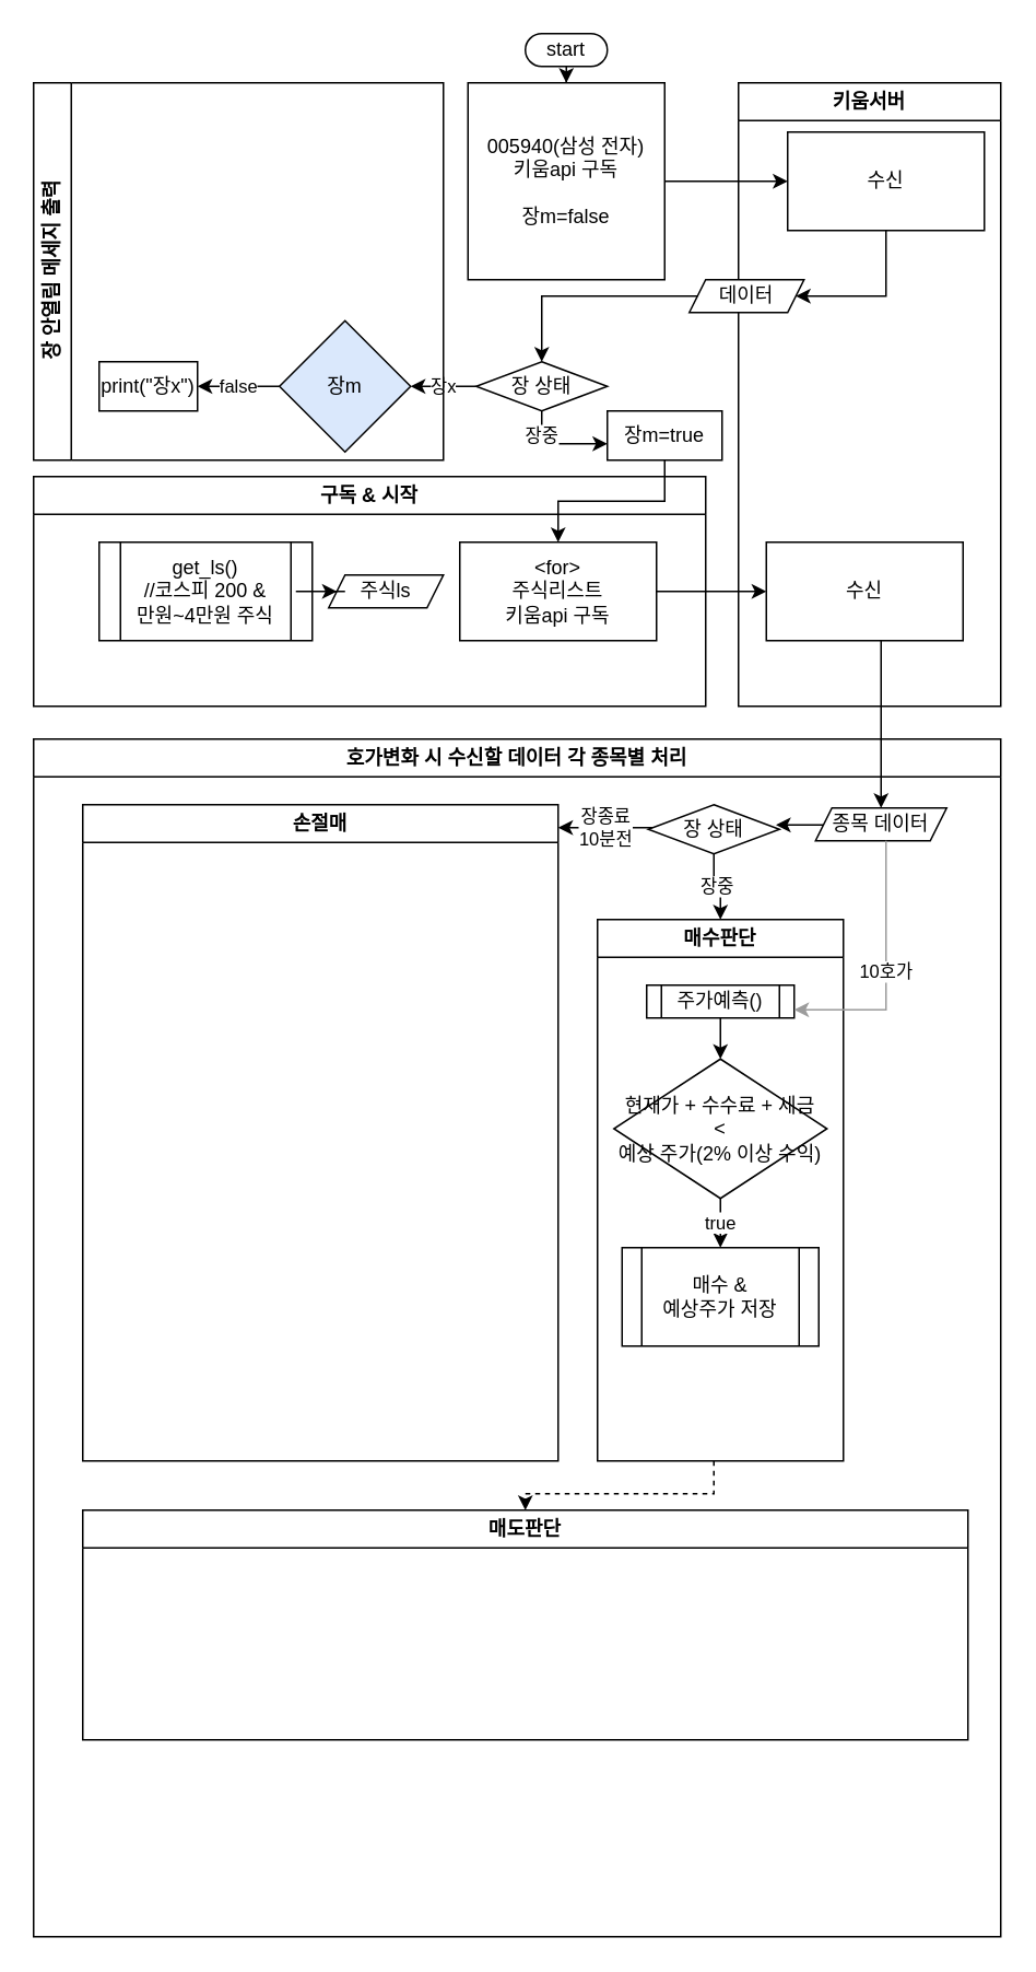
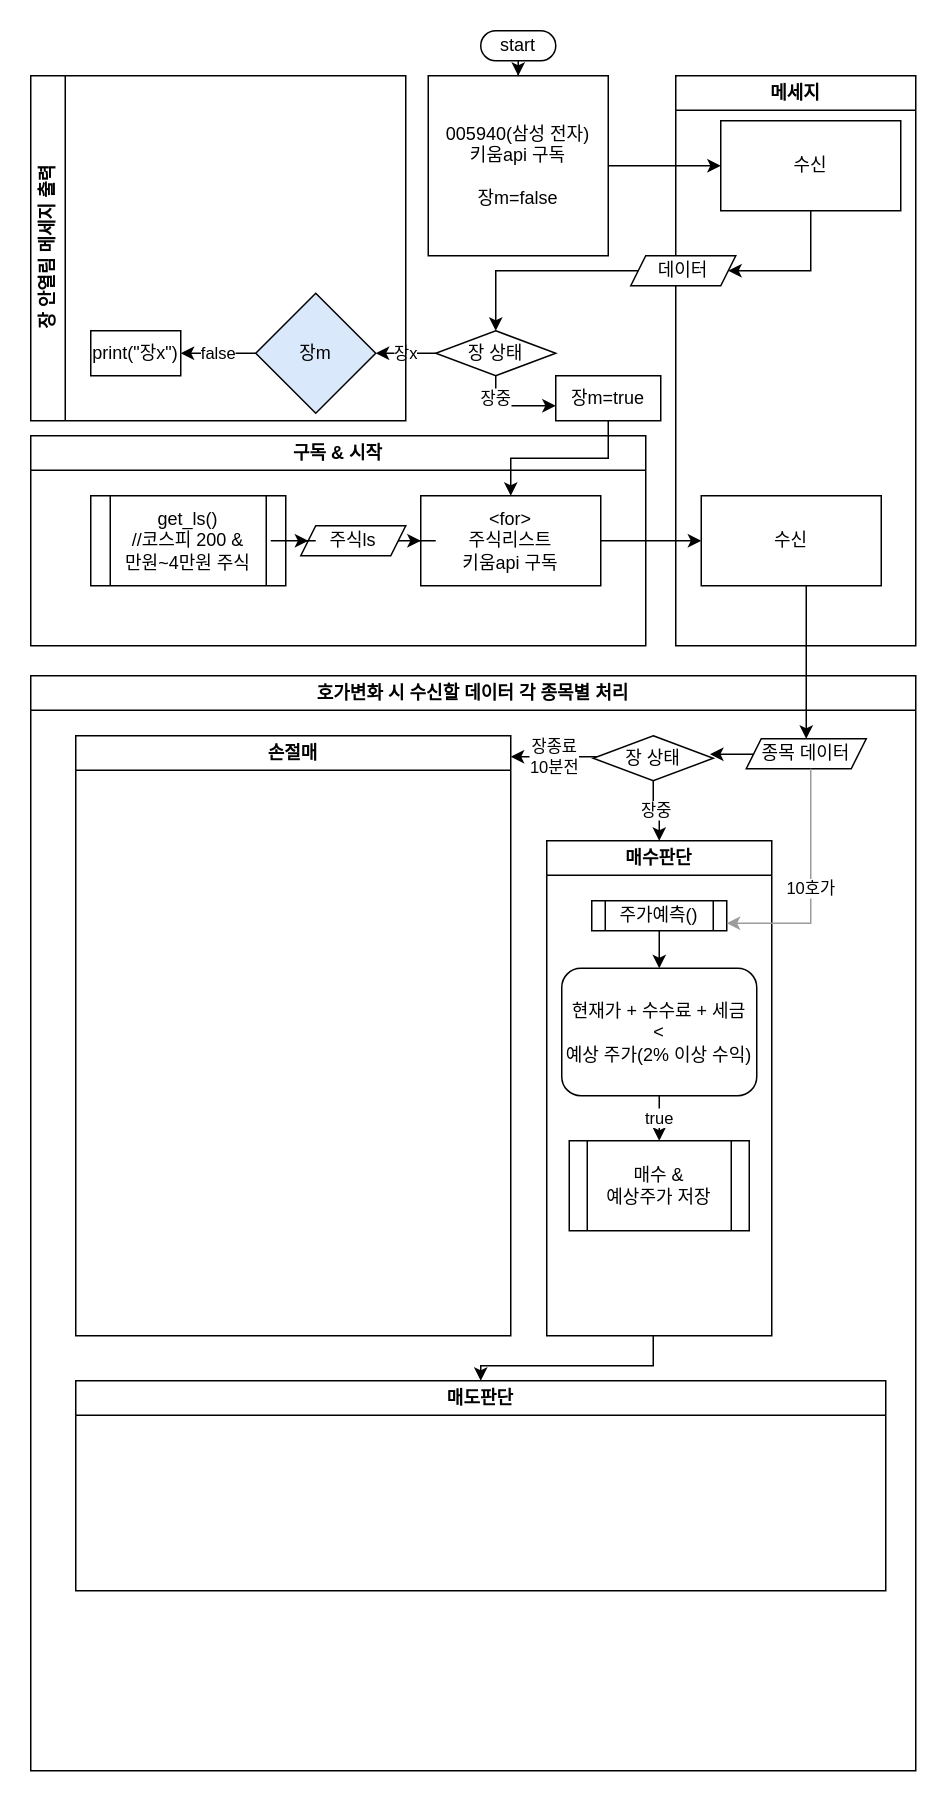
  <mxCell id="0" />
  <mxCell id="1" parent="0" />
  <mxCell id="2" style="edgeStyle=orthogonalEdgeStyle;rounded=0;orthogonalLoop=1;jettySize=auto;html=1;entryX=0.5;entryY=0;entryDx=0;entryDy=0;" parent="1" source="3" target="5" edge="1"><mxGeometry relative="1" as="geometry"><mxPoint x="345" y="110" as="targetPoint" /></mxGeometry></mxCell>
  <mxCell id="3" value="start" style="rounded=1;whiteSpace=wrap;html=1;arcSize=50;" parent="1" vertex="1"><mxGeometry x="320" width="50" height="20" as="geometry" y="20" /></mxCell>
  <mxCell id="4" style="edgeStyle=orthogonalEdgeStyle;rounded=0;orthogonalLoop=1;jettySize=auto;html=1;entryX=0;entryY=0.5;entryDx=0;entryDy=0;" parent="1" source="5" target="8" edge="1"><mxGeometry relative="1" as="geometry"><mxPoint x="470" y="140" as="targetPoint" /><Array as="points"><mxPoint x="480" y="110" /></Array></mxGeometry></mxCell>
  <mxCell id="5" value="005940(삼성 전자)&lt;br&gt;키움api 구독&lt;br&gt;&lt;br&gt;장m=false" style="rounded=0;whiteSpace=wrap;html=1;" parent="1" vertex="1"><mxGeometry x="285" y="50" width="120" height="120" as="geometry" /></mxCell>
- <mxCell id="6" value="키움서버" style="swimlane;whiteSpace=wrap;html=1;" parent="1" vertex="1"><mxGeometry x="450" y="50" width="160" height="380" as="geometry" /></mxCell>
+ <mxCell id="6" value="메세지" style="swimlane;whiteSpace=wrap;html=1;" parent="1" vertex="1"><mxGeometry x="450" y="50" width="160" height="380" as="geometry" /></mxCell>
  <mxCell id="7" style="edgeStyle=orthogonalEdgeStyle;rounded=0;orthogonalLoop=1;jettySize=auto;html=1;entryX=1;entryY=0.5;entryDx=0;entryDy=0;" parent="6" source="8" target="9" edge="1"><mxGeometry relative="1" as="geometry"><mxPoint x="50" y="130" as="targetPoint" /><Array as="points"><mxPoint x="90" y="130" /></Array></mxGeometry></mxCell>
  <mxCell id="8" value="수신" style="rounded=0;whiteSpace=wrap;html=1;" parent="6" vertex="1"><mxGeometry x="30" y="30" width="120" height="60" as="geometry" /></mxCell>
  <mxCell id="9" value="데이터" style="shape=parallelogram;perimeter=parallelogramPerimeter;whiteSpace=wrap;html=1;fixedSize=1;size=10;" parent="6" vertex="1"><mxGeometry x="-30" y="120" width="70" height="20" as="geometry" /></mxCell>
  <mxCell id="10" value="수신" style="rounded=0;whiteSpace=wrap;html=1;" parent="6" vertex="1"><mxGeometry x="17" y="280" width="120" height="60" as="geometry" /></mxCell>
  <mxCell id="11" value="장중" style="edgeStyle=orthogonalEdgeStyle;rounded=0;orthogonalLoop=1;jettySize=auto;html=1;" parent="1" source="13" target="44" edge="1"><mxGeometry x="-0.5" relative="1" as="geometry"><mxPoint x="360" y="270" as="targetPoint" /><Array as="points"><mxPoint x="330" y="270" /></Array><mxPoint as="offset" /></mxGeometry></mxCell>
  <mxCell id="12" value="장x" style="edgeStyle=orthogonalEdgeStyle;rounded=0;orthogonalLoop=1;jettySize=auto;html=1;entryX=1;entryY=0.5;entryDx=0;entryDy=0;" parent="1" source="13" target="17" edge="1"><mxGeometry relative="1" as="geometry"><mxPoint x="230" y="235" as="targetPoint" /></mxGeometry></mxCell>
  <mxCell id="13" value="장 상태" style="rhombus;whiteSpace=wrap;html=1;" parent="1" vertex="1"><mxGeometry x="290" y="220" width="80" height="30" as="geometry" /></mxCell>
  <mxCell id="14" style="edgeStyle=orthogonalEdgeStyle;rounded=0;orthogonalLoop=1;jettySize=auto;html=1;entryX=0.5;entryY=0;entryDx=0;entryDy=0;" parent="1" source="9" target="13" edge="1"><mxGeometry relative="1" as="geometry"><mxPoint x="340" y="270" as="targetPoint" /></mxGeometry></mxCell>
  <mxCell id="15" style="edgeStyle=orthogonalEdgeStyle;rounded=0;orthogonalLoop=1;jettySize=auto;html=1;entryX=0;entryY=0.5;entryDx=0;entryDy=0;" parent="1" source="36" target="10" edge="1"><mxGeometry relative="1" as="geometry"><mxPoint x="450" y="320" as="targetPoint" /></mxGeometry></mxCell>
  <mxCell id="16" value="false" style="edgeStyle=orthogonalEdgeStyle;rounded=0;orthogonalLoop=1;jettySize=auto;html=1;entryX=1;entryY=0.5;entryDx=0;entryDy=0;" parent="1" source="17" target="42" edge="1"><mxGeometry relative="1" as="geometry"><mxPoint x="120" y="235" as="targetPoint" /><Array as="points" /></mxGeometry></mxCell>
  <mxCell id="17" value="장m" style="rhombus;whiteSpace=wrap;html=1;fillColor=#dae8fc;" parent="1" vertex="1"><mxGeometry x="170" y="195" width="80" height="80" as="geometry" /></mxCell>
  <mxCell id="18" value="호가변화 시 수신할 데이터 각 종목별&amp;nbsp;처리" style="swimlane;whiteSpace=wrap;html=1;" parent="1" vertex="1"><mxGeometry x="20" y="450" width="590" height="730" as="geometry" /></mxCell>
  <mxCell id="19" style="edgeStyle=orthogonalEdgeStyle;rounded=0;orthogonalLoop=1;jettySize=auto;html=1;entryX=0.973;entryY=0.41;entryDx=0;entryDy=0;entryPerimeter=0;" parent="18" target="22" edge="1"><mxGeometry relative="1" as="geometry"><mxPoint x="460" y="53" as="targetPoint" /><mxPoint x="530" y="52.3" as="sourcePoint" /><Array as="points"><mxPoint x="453" y="53" /></Array></mxGeometry></mxCell>
  <mxCell id="20" value="종목 데이터" style="shape=parallelogram;perimeter=parallelogramPerimeter;whiteSpace=wrap;html=1;fixedSize=1;size=10;" parent="18" vertex="1"><mxGeometry x="477" y="42" width="80" height="20" as="geometry" /></mxCell>
  <mxCell id="21" value="장종료&lt;br&gt;10분전" style="edgeStyle=orthogonalEdgeStyle;rounded=0;orthogonalLoop=1;jettySize=auto;html=1;" parent="18" source="22" edge="1"><mxGeometry x="0.009" relative="1" as="geometry"><mxPoint x="320" y="54" as="targetPoint" /><Array as="points"><mxPoint x="350" y="54" /><mxPoint x="350" y="54" /></Array><mxPoint as="offset" /></mxGeometry></mxCell>
  <mxCell id="22" value="장 상태" style="rhombus;whiteSpace=wrap;html=1;" parent="18" vertex="1"><mxGeometry x="375" y="40" width="80" height="30" as="geometry" /></mxCell>
  <mxCell id="23" value="손절매" style="swimlane;whiteSpace=wrap;html=1;" parent="18" vertex="1"><mxGeometry x="30" y="40" width="290" height="400" as="geometry" /></mxCell>
- <mxCell id="24" style="edgeStyle=orthogonalEdgeStyle;rounded=0;orthogonalLoop=1;jettySize=auto;html=1;dashed=1;" parent="18" source="25" target="33" edge="1"><mxGeometry relative="1" as="geometry"><Array as="points"><mxPoint x="415" y="460" /><mxPoint x="300" y="460" /></Array></mxGeometry></mxCell>
+ <mxCell id="24" style="edgeStyle=orthogonalEdgeStyle;rounded=0;orthogonalLoop=1;jettySize=auto;html=1;" parent="18" source="25" target="33" edge="1"><mxGeometry relative="1" as="geometry"><Array as="points"><mxPoint x="415" y="460" /><mxPoint x="300" y="460" /></Array></mxGeometry></mxCell>
  <mxCell id="25" value="매수판단" style="swimlane;whiteSpace=wrap;html=1;" parent="18" vertex="1"><mxGeometry x="344" y="110" width="150" height="330" as="geometry" /></mxCell>
  <mxCell id="26" value="주가예측()" style="shape=process;whiteSpace=wrap;html=1;backgroundOutline=1;" parent="25" vertex="1"><mxGeometry x="30" y="40" width="90" height="20" as="geometry" /></mxCell>
- <mxCell id="27" value="현재가 + 수수료 + 세금&lt;br&gt;&amp;lt;&lt;br&gt;예상 주가(2% 이상 수익)" style="rhombus;whiteSpace=wrap;html=1;" parent="25" vertex="1"><mxGeometry x="10" y="85" width="130" height="85" as="geometry" /></mxCell>
+ <mxCell id="27" value="현재가 + 수수료 + 세금&lt;br&gt;&amp;lt;&lt;br&gt;예상 주가(2% 이상 수익)" style="whiteSpace=wrap;html=1;rounded=1;" parent="25" vertex="1"><mxGeometry x="10" y="85" width="130" height="85" as="geometry" /></mxCell>
  <mxCell id="28" style="edgeStyle=orthogonalEdgeStyle;rounded=0;orthogonalLoop=1;jettySize=auto;html=1;" parent="25" source="26" target="27" edge="1"><mxGeometry relative="1" as="geometry"><mxPoint x="75" y="90" as="targetPoint" /></mxGeometry></mxCell>
  <mxCell id="29" value="매수 &amp;amp;&lt;br&gt;예상주가 저장" style="shape=process;whiteSpace=wrap;html=1;backgroundOutline=1;" parent="25" vertex="1"><mxGeometry x="15" y="200" width="120" height="60" as="geometry" /></mxCell>
  <mxCell id="30" value="true" style="edgeStyle=orthogonalEdgeStyle;rounded=0;orthogonalLoop=1;jettySize=auto;html=1;" parent="25" source="27" target="29" edge="1"><mxGeometry x="-0.01" relative="1" as="geometry"><mxPoint x="75" y="210.0" as="targetPoint" /><mxPoint as="offset" /></mxGeometry></mxCell>
  <mxCell id="31" value="장중" style="edgeStyle=orthogonalEdgeStyle;rounded=0;orthogonalLoop=1;jettySize=auto;html=1;" parent="18" source="22" target="25" edge="1"><mxGeometry relative="1" as="geometry"><mxPoint x="415" y="150" as="targetPoint" /></mxGeometry></mxCell>
  <mxCell id="32" value="10호가" style="edgeStyle=orthogonalEdgeStyle;rounded=0;orthogonalLoop=1;jettySize=auto;html=1;entryX=1;entryY=0.75;entryDx=0;entryDy=0;strokeColor=#9C9C9C;" parent="18" source="20" target="26" edge="1"><mxGeometry relative="1" as="geometry"><Array as="points"><mxPoint x="520" y="165" /></Array></mxGeometry></mxCell>
  <mxCell id="33" value="매도판단" style="swimlane;whiteSpace=wrap;html=1;" parent="18" vertex="1"><mxGeometry x="30" y="470" width="540" height="140" as="geometry" /></mxCell>
  <mxCell id="34" style="edgeStyle=orthogonalEdgeStyle;rounded=0;orthogonalLoop=1;jettySize=auto;html=1;entryX=0.5;entryY=0;entryDx=0;entryDy=0;" parent="1" source="10" target="20" edge="1"><mxGeometry relative="1" as="geometry"><Array as="points"><mxPoint x="537" y="460" /><mxPoint x="537" y="460" /></Array></mxGeometry></mxCell>
  <mxCell id="35" value="구독 &amp;amp; 시작" style="swimlane;whiteSpace=wrap;html=1;" parent="1" vertex="1"><mxGeometry x="20" y="290" width="410" height="140" as="geometry" /></mxCell>
  <mxCell id="36" value="&amp;lt;for&amp;gt;&lt;br&gt;주식리스트&lt;br&gt;키움api 구독" style="rounded=0;whiteSpace=wrap;html=1;" parent="35" vertex="1"><mxGeometry x="260" y="40" width="120" height="60" as="geometry" /></mxCell>
  <mxCell id="37" value="get_ls()&lt;br&gt;//코스피 200 &amp;amp; &lt;br&gt;만원~4만원 주식" style="shape=process;whiteSpace=wrap;html=1;backgroundOutline=1;" parent="35" vertex="1"><mxGeometry x="40" y="40" width="130" height="60" as="geometry" /></mxCell>
+ <mxCell id="38" style="edgeStyle=orthogonalEdgeStyle;rounded=0;orthogonalLoop=1;jettySize=auto;html=1;" parent="35" source="39" target="36" edge="1"><mxGeometry relative="1" as="geometry" /></mxCell>
  <mxCell id="39" value="주식ls" style="shape=parallelogram;perimeter=parallelogramPerimeter;whiteSpace=wrap;html=1;fixedSize=1;size=10;" parent="35" vertex="1"><mxGeometry x="180" y="60" width="70" height="20" as="geometry" /></mxCell>
  <mxCell id="40" style="edgeStyle=orthogonalEdgeStyle;rounded=0;orthogonalLoop=1;jettySize=auto;html=1;entryX=0;entryY=0.5;entryDx=0;entryDy=0;" parent="35" source="37" target="39" edge="1"><mxGeometry relative="1" as="geometry" /></mxCell>
  <mxCell id="41" value="장 안열림 메세지 출력" style="swimlane;horizontal=0;whiteSpace=wrap;html=1;" parent="1" vertex="1"><mxGeometry x="20" y="50" width="250" height="230" as="geometry" /></mxCell>
  <mxCell id="42" value="print(&quot;장x&quot;)" style="rounded=0;whiteSpace=wrap;html=1;" parent="41" vertex="1"><mxGeometry x="40" y="170" width="60" height="30" as="geometry" /></mxCell>
  <mxCell id="43" style="edgeStyle=orthogonalEdgeStyle;rounded=0;orthogonalLoop=1;jettySize=auto;html=1;entryX=0.5;entryY=0;entryDx=0;entryDy=0;" parent="1" source="44" target="36" edge="1"><mxGeometry relative="1" as="geometry" /></mxCell>
  <mxCell id="44" value="장m=true" style="rounded=0;whiteSpace=wrap;html=1;" parent="1" vertex="1"><mxGeometry x="370" y="250" width="70" height="30" as="geometry" /></mxCell>
